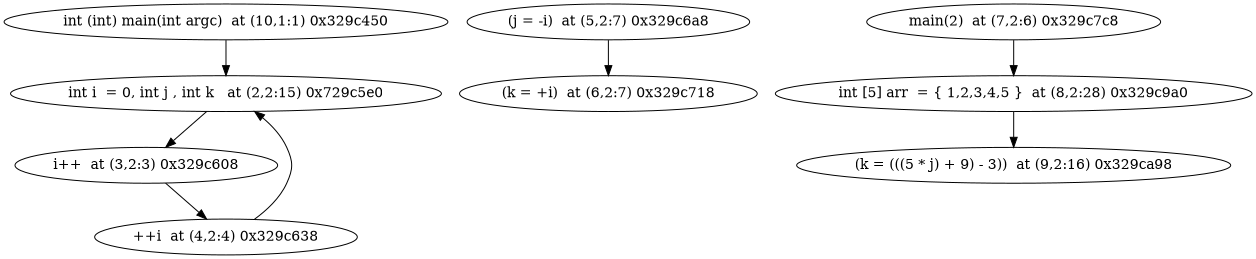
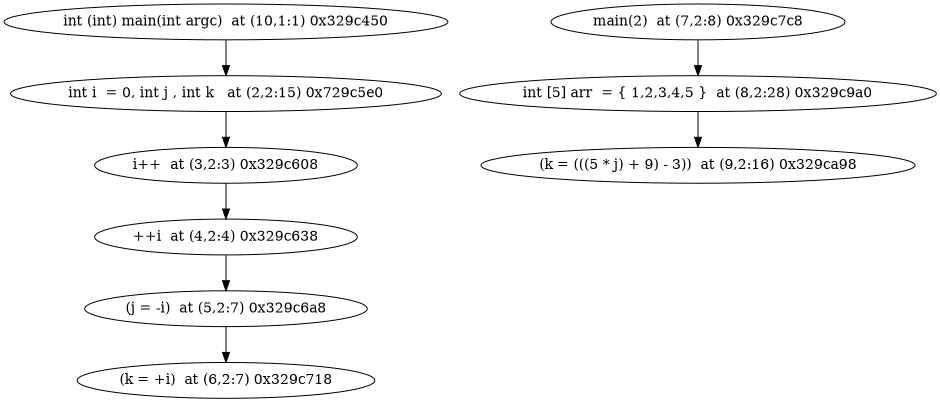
  digraph {
    n1 [label="int i  = 0, int j , int k   at (2,2:15) 0x729c5e0"]
    "int (int) main(int argc)  at (10,1:1) 0x329c450"
    "i++  at (3,2:3) 0x329c608"
    "++i  at (4,2:4) 0x329c638"
    "(j = -i)  at (5,2:7) 0x329c6a8"
    "(k = +i)  at (6,2:7) 0x329c718"
-   "main(2)  at (7,2:8) 0x329c7c8" [label="main(2)  at (7,2:6) 0x329c7c8"]
+   "main(2)  at (7,2:8) 0x329c7c8"
    "int [5] arr  = { 1,2,3,4,5 }  at (8,2:28) 0x329c9a0"
    "(k = (((5 * j) + 9) - 3))  at (9,2:16) 0x329ca98"
    n1 -> "i++  at (3,2:3) 0x329c608"
    "int (int) main(int argc)  at (10,1:1) 0x329c450" -> n1
    "i++  at (3,2:3) 0x329c608" -> "++i  at (4,2:4) 0x329c638"
-   "++i  at (4,2:4) 0x329c638" -> n1
+   "++i  at (4,2:4) 0x329c638" -> "(j = -i)  at (5,2:7) 0x329c6a8"
    "(j = -i)  at (5,2:7) 0x329c6a8" -> "(k = +i)  at (6,2:7) 0x329c718"
    "main(2)  at (7,2:8) 0x329c7c8" -> "int [5] arr  = { 1,2,3,4,5 }  at (8,2:28) 0x329c9a0"
    "int [5] arr  = { 1,2,3,4,5 }  at (8,2:28) 0x329c9a0" -> "(k = (((5 * j) + 9) - 3))  at (9,2:16) 0x329ca98"
  }
